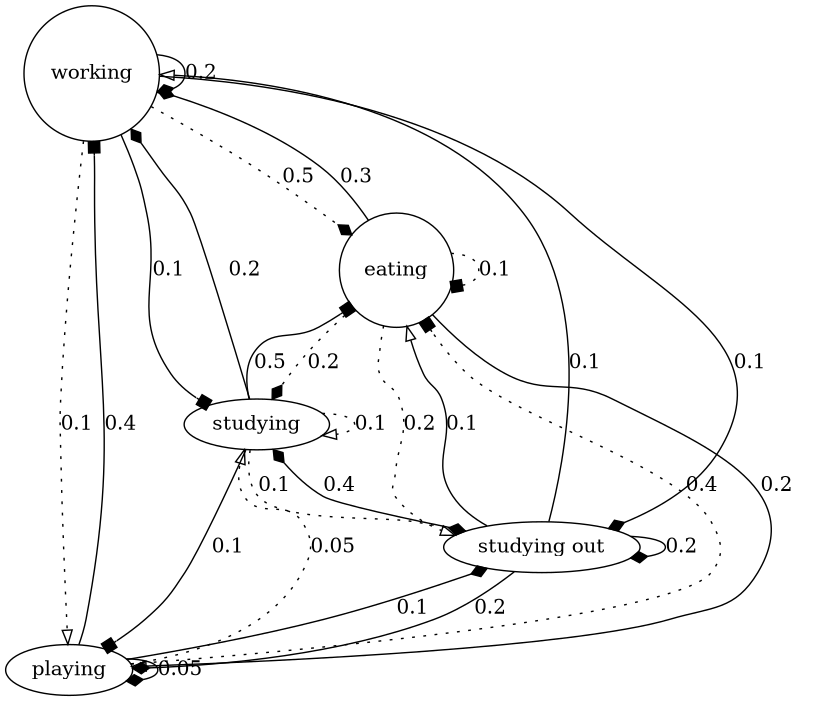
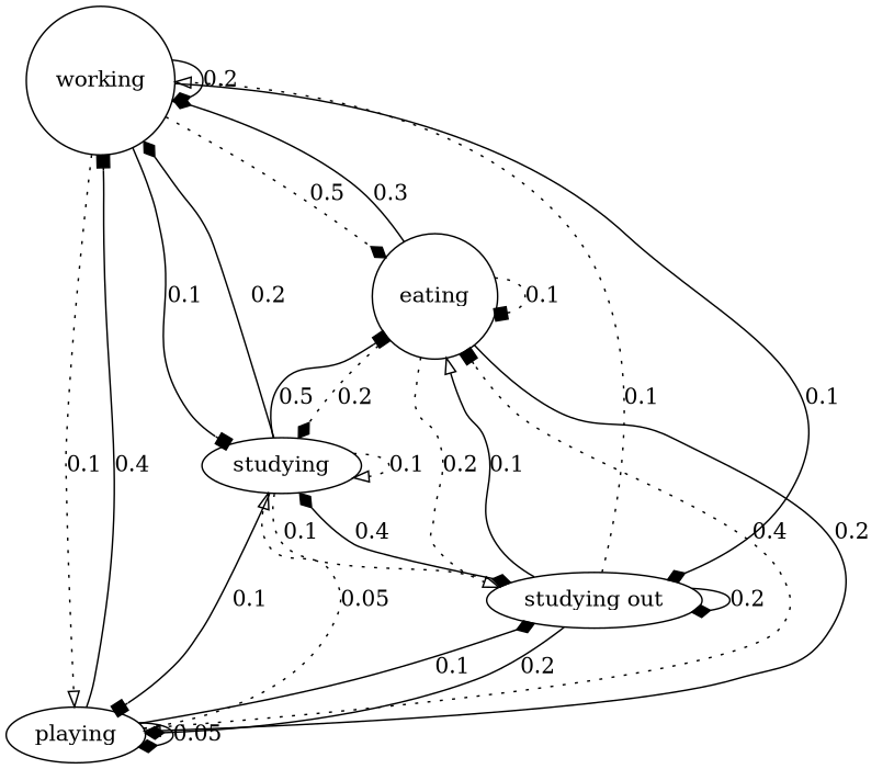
  digraph {
    node [shape=ellipse]
    edge [arrowhead=diamond style=solid weight=0.1]
    n1 [label=working shape=circle]
    eating [shape=circle]
    playing
    n4 [label="studying out"]
    studying
    n1 -> n1 [label=0.2 weight=0.2]
    n1 -> eating [label=0.5 style=dotted weight=0.5]
    n1 -> playing [arrowhead=onormal label=0.1 style=dotted]
    n1 -> n4 [label=0.1]
    n1 -> studying [arrowhead=box label=0.1]
    eating -> n1 [label=0.3 weight=0.3]
    eating -> eating [arrowhead=box label=0.1 style=dotted]
    eating -> playing [arrowhead=onormal label=0.2 weight=0.2]
    eating -> n4 [arrowhead=onormal label=0.2 style=dotted weight=0.2]
    eating -> studying [label=0.2 style=dotted weight=0.2]
    playing -> n1 [arrowhead=box label=0.4 weight=0.4]
    playing -> eating [arrowhead=box label=0.4 style=dotted weight=0.4]
    playing -> playing [label=0.05 weight=0.05]
    playing -> n4 [label=0.1]
    playing -> studying [arrowhead=onormal label=0.05 style=dotted weight=0.05]
-   n4 -> n1 [arrowhead=onormal label=0.1]
+   n4 -> n1 [arrowhead=onormal label=0.1 style=dotted]
    n4 -> eating [arrowhead=onormal label=0.1]
    n4 -> playing [label=0.2 weight=0.2]
    n4 -> n4 [label=0.2 weight=0.2]
    n4 -> studying [label=0.4 weight=0.4]
    studying -> n1 [label=0.2 weight=0.2]
    studying -> eating [arrowhead=box label=0.5 weight=0.5]
    studying -> playing [arrowhead=box label=0.1]
    studying -> n4 [label=0.1 style=dotted]
    studying -> studying [arrowhead=onormal label=0.1 style=dotted]
  }
